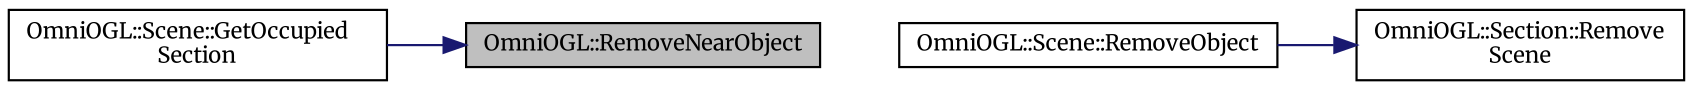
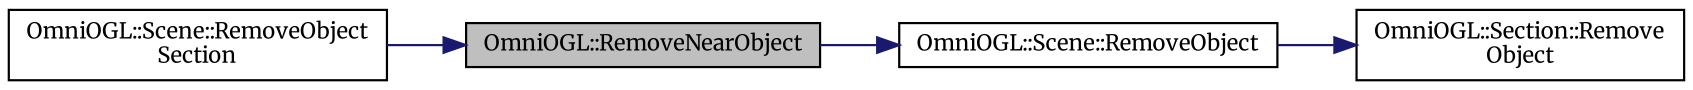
  digraph {
    fontname=Merriweather
    rankdir=LR
    node [color=black fillcolor=white fontname=Merriweather fontsize=10 shape=record style=filled]
    edge [color=midnightblue fontname=Merriweather fontsize=10 labelfontname=Helvetica labelfontsize=10 style=solid]
    n1 [fillcolor=grey75 fontcolor=black height=0.2 label="OmniOGL::RemoveNearObject" width=0.4]
    n2 [height=0.2 label="OmniOGL::Scene::RemoveObject" width=0.4]
-   n3 [height=0.2 label="OmniOGL::Scene::GetOccupied\lSection" width=0.4]
-   n4 [height=0.2 label="OmniOGL::Section::Remove\lScene" width=0.4]
+   n3 [height=0.2 label="OmniOGL::Scene::RemoveObject\lSection" width=0.4]
+   n4 [height=0.2 label="OmniOGL::Section::Remove\lObject" width=0.4]
+   n1 -> n2
    n2 -> n4
    n3 -> n1
  }
